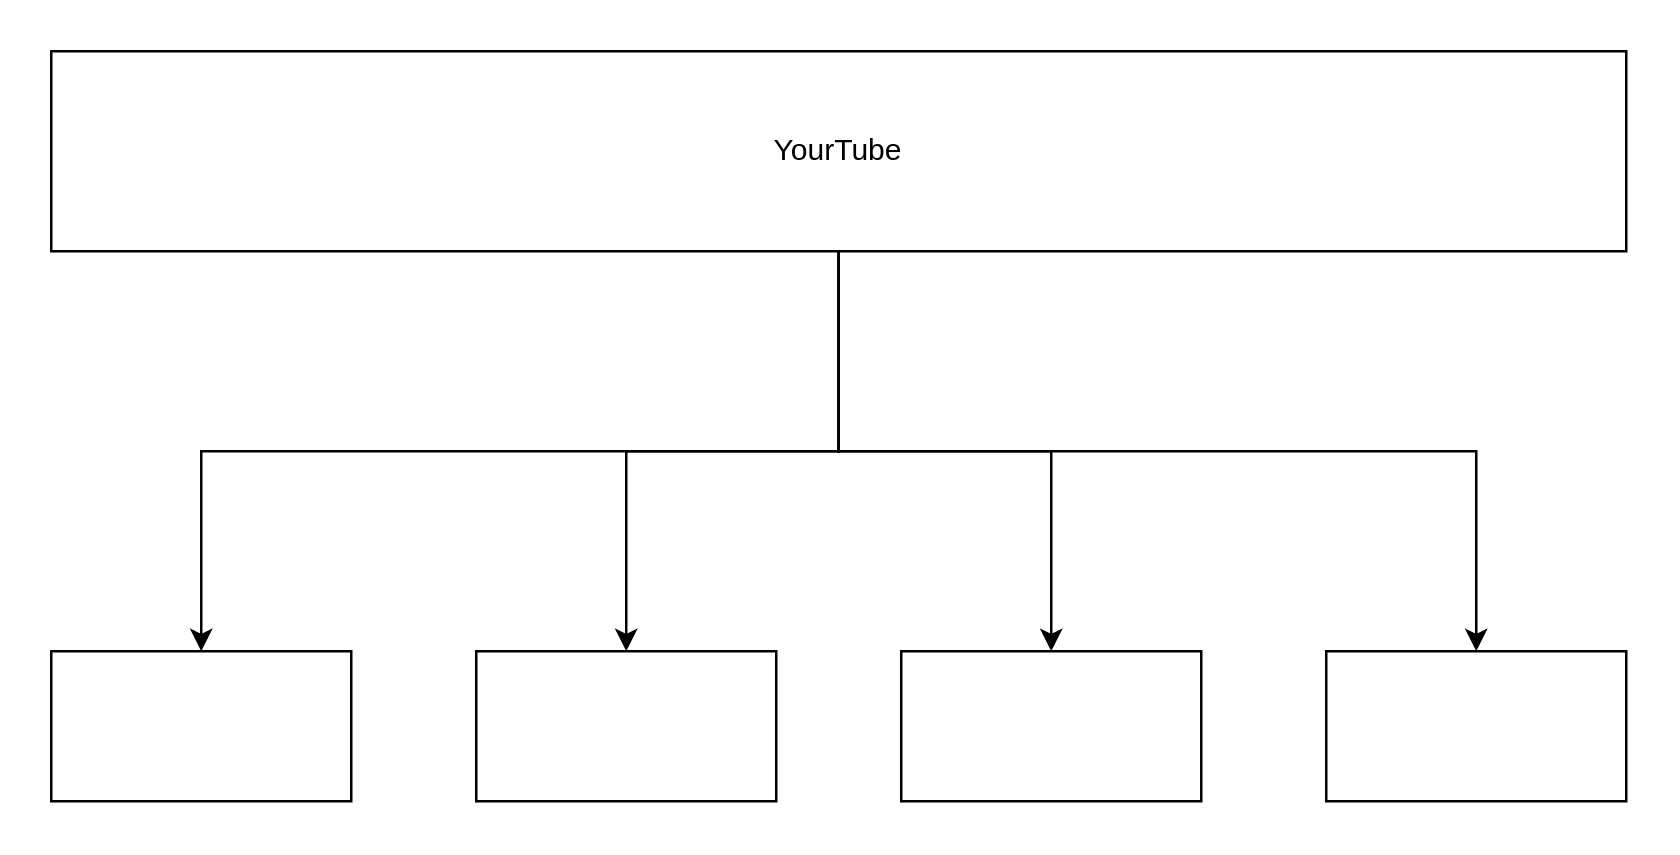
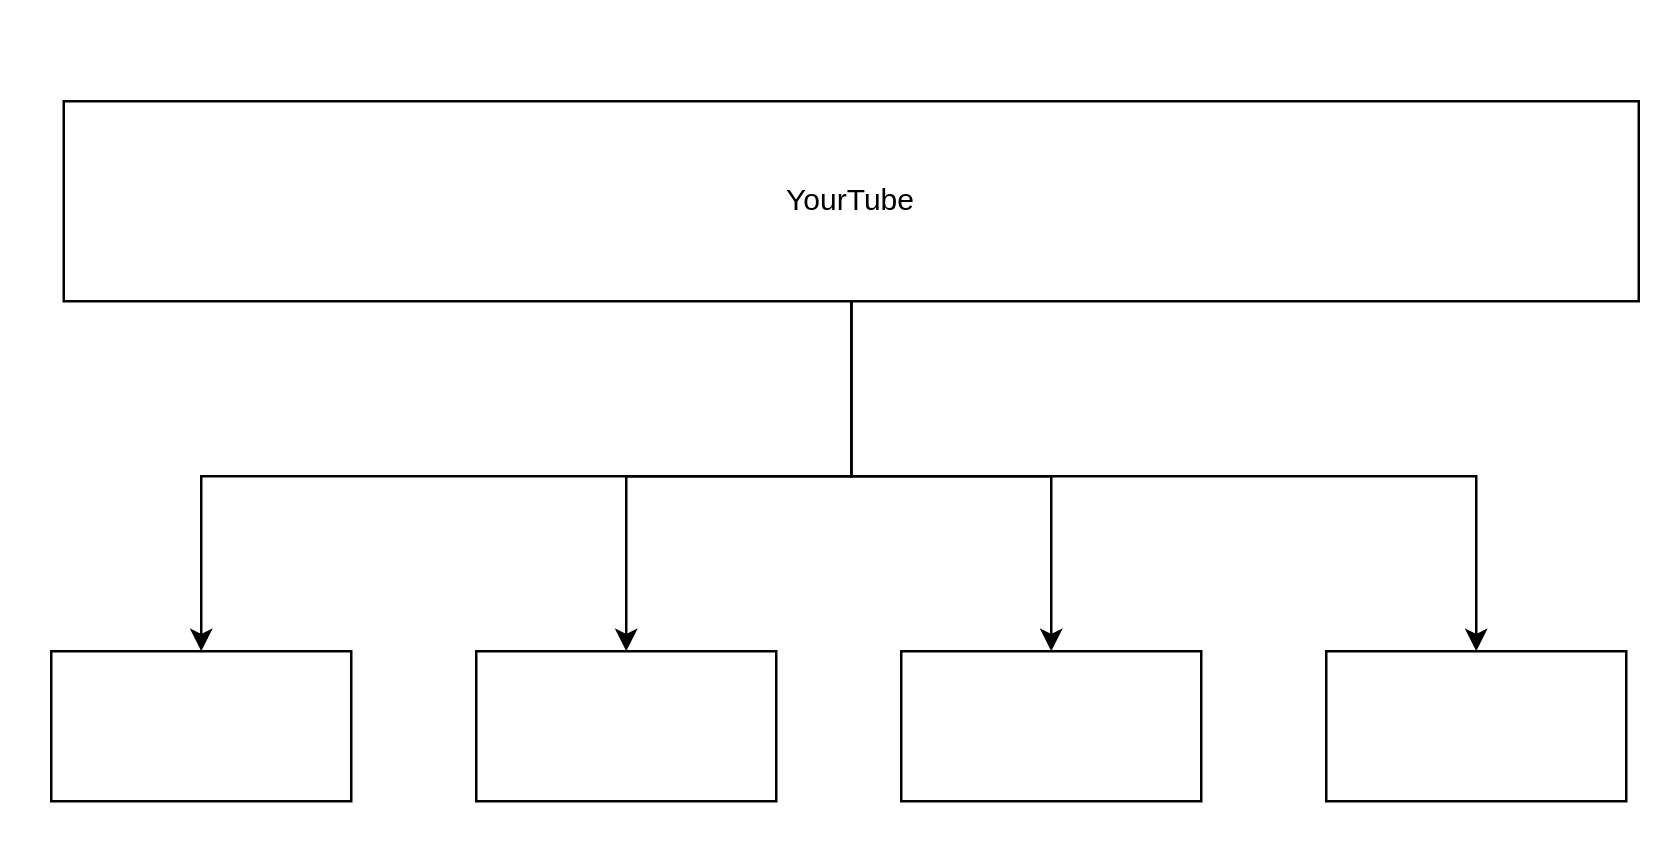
  <mxCell id="0" />
  <mxCell id="1" parent="0" />
  <mxCell id="2" value="" style="edgeStyle=orthogonalEdgeStyle;rounded=0;orthogonalLoop=1;jettySize=auto;html=1;entryX=0.5;entryY=0;entryDx=0;entryDy=0;" edge="1" parent="1" source="6" target="7"><mxGeometry relative="1" as="geometry"><mxPoint x="460" y="180" as="targetPoint" /></mxGeometry></mxCell>
  <mxCell id="3" style="edgeStyle=orthogonalEdgeStyle;rounded=0;orthogonalLoop=1;jettySize=auto;html=1;entryX=0.5;entryY=0;entryDx=0;entryDy=0;" edge="1" parent="1" source="6" target="9"><mxGeometry relative="1" as="geometry" /></mxCell>
  <mxCell id="4" style="edgeStyle=orthogonalEdgeStyle;rounded=0;orthogonalLoop=1;jettySize=auto;html=1;entryX=0.5;entryY=0;entryDx=0;entryDy=0;" edge="1" parent="1" source="6" target="10"><mxGeometry relative="1" as="geometry" /></mxCell>
  <mxCell id="5" style="edgeStyle=orthogonalEdgeStyle;rounded=0;orthogonalLoop=1;jettySize=auto;html=1;" edge="1" parent="1" source="6" target="8"><mxGeometry relative="1" as="geometry" /></mxCell>
- <mxCell id="6" value="YourTube" style="rounded=0;whiteSpace=wrap;html=1;" vertex="1" parent="1"><mxGeometry y="20" width="630" height="80" as="geometry" x="20" /></mxCell>
+ <mxCell id="6" value="YourTube" style="rounded=0;whiteSpace=wrap;html=1;" vertex="1" parent="1"><mxGeometry x="25" y="40" width="630" height="80" as="geometry" /></mxCell>
  <mxCell id="7" value="" style="whiteSpace=wrap;html=1;rounded=0;" vertex="1" parent="1"><mxGeometry x="360" y="260" width="120" height="60" as="geometry" /></mxCell>
  <mxCell id="8" value="" style="whiteSpace=wrap;html=1;rounded=0;" vertex="1" parent="1"><mxGeometry x="190" y="260" width="120" height="60" as="geometry" /></mxCell>
  <mxCell id="9" value="" style="whiteSpace=wrap;html=1;rounded=0;" vertex="1" parent="1"><mxGeometry y="260" width="120" height="60" as="geometry" x="20" /></mxCell>
  <mxCell id="10" value="" style="whiteSpace=wrap;html=1;rounded=0;" vertex="1" parent="1"><mxGeometry x="530" y="260" width="120" height="60" as="geometry" /></mxCell>
